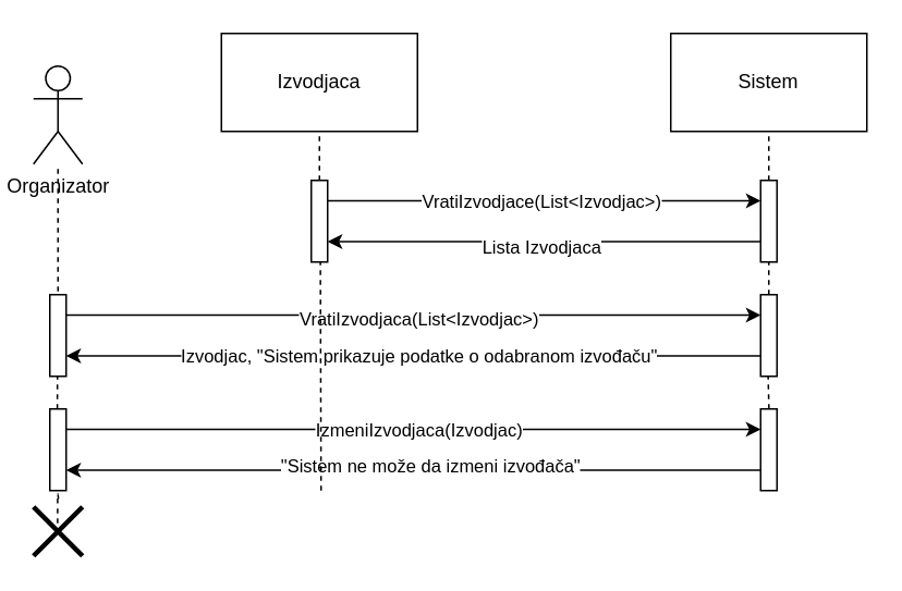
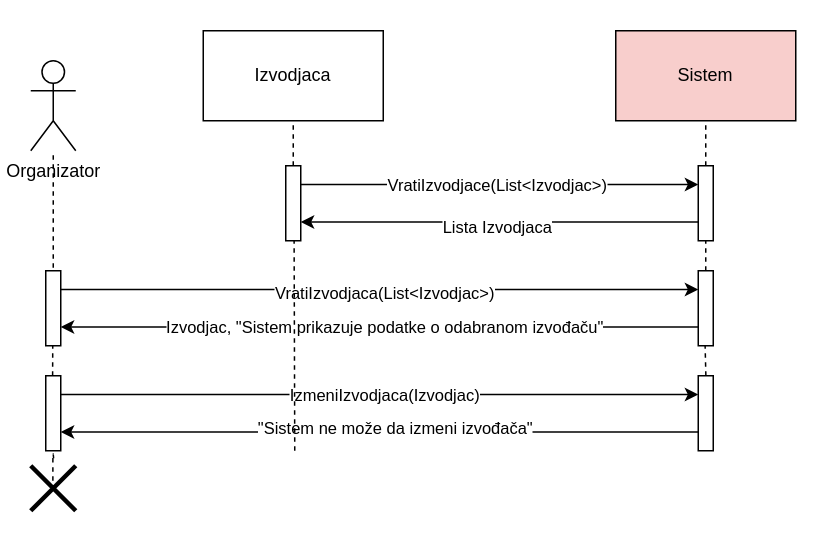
  <mxCell id="0" />
  <mxCell id="1" parent="0" />
  <mxCell id="2" value="" style="endArrow=none;dashed=1;html=1;" edge="1" parent="1" source="10"><mxGeometry width="50" height="50" relative="1" as="geometry"><mxPoint x="470" y="170" as="sourcePoint" /><mxPoint x="470" y="160" as="targetPoint" /></mxGeometry></mxCell>
  <mxCell id="3" value="Organizator" style="shape=umlActor;verticalLabelPosition=bottom;verticalAlign=top;html=1;outlineConnect=0;" vertex="1" parent="1"><mxGeometry x="20" y="40" width="30" height="60" as="geometry" /></mxCell>
  <mxCell id="4" value="" style="endArrow=none;dashed=1;html=1;" edge="1" parent="1"><mxGeometry width="50" height="50" relative="1" as="geometry"><mxPoint x="35" y="190" as="sourcePoint" /><mxPoint x="35" y="100" as="targetPoint" /></mxGeometry></mxCell>
  <mxCell id="5" style="edgeStyle=orthogonalEdgeStyle;rounded=0;orthogonalLoop=1;jettySize=auto;html=1;exitX=1;exitY=0.25;exitDx=0;exitDy=0;entryX=0;entryY=0.25;entryDx=0;entryDy=0;" edge="1" parent="1" source="7" target="10"><mxGeometry relative="1" as="geometry" /></mxCell>
  <mxCell id="6" value="VratiIzvodjaca(List&amp;lt;Izvodjac&amp;gt;)" style="edgeLabel;html=1;align=center;verticalAlign=middle;resizable=0;points=[];" vertex="1" connectable="0" parent="5"><mxGeometry x="-0.125" y="-1" relative="1" as="geometry"><mxPoint x="29" y="1" as="offset" /></mxGeometry></mxCell>
  <mxCell id="7" value="" style="rounded=0;whiteSpace=wrap;html=1;" vertex="1" parent="1"><mxGeometry x="30" y="180" width="10" height="50" as="geometry" /></mxCell>
  <mxCell id="8" style="edgeStyle=orthogonalEdgeStyle;rounded=0;orthogonalLoop=1;jettySize=auto;html=1;exitX=0;exitY=0.75;exitDx=0;exitDy=0;entryX=1;entryY=0.75;entryDx=0;entryDy=0;" edge="1" parent="1" source="10" target="7"><mxGeometry relative="1" as="geometry" /></mxCell>
  <mxCell id="9" value="Izvodjac, &quot;Sistem prikazuje podatke o odabranom izvođaču&quot;" style="edgeLabel;html=1;align=center;verticalAlign=middle;resizable=0;points=[];" vertex="1" connectable="0" parent="8"><mxGeometry x="0.092" relative="1" as="geometry"><mxPoint x="22" as="offset" /></mxGeometry></mxCell>
  <mxCell id="10" value="" style="rounded=0;whiteSpace=wrap;html=1;" vertex="1" parent="1"><mxGeometry x="465" y="180" width="10" height="50" as="geometry" /></mxCell>
  <mxCell id="11" style="edgeStyle=orthogonalEdgeStyle;rounded=0;orthogonalLoop=1;jettySize=auto;html=1;exitX=1;exitY=0.25;exitDx=0;exitDy=0;entryX=0;entryY=0.25;entryDx=0;entryDy=0;" edge="1" parent="1" source="13" target="16"><mxGeometry relative="1" as="geometry" /></mxCell>
  <mxCell id="12" value="IzmeniIzvodjaca(Izvodjac)" style="edgeLabel;html=1;align=center;verticalAlign=middle;resizable=0;points=[];" vertex="1" connectable="0" parent="11"><mxGeometry x="-0.134" y="1" relative="1" as="geometry"><mxPoint x="31" y="1" as="offset" /></mxGeometry></mxCell>
  <mxCell id="13" value="" style="rounded=0;whiteSpace=wrap;html=1;" vertex="1" parent="1"><mxGeometry x="30" y="250" width="10" height="50" as="geometry" /></mxCell>
  <mxCell id="14" style="edgeStyle=orthogonalEdgeStyle;rounded=0;orthogonalLoop=1;jettySize=auto;html=1;exitX=0;exitY=0.75;exitDx=0;exitDy=0;entryX=1;entryY=0.75;entryDx=0;entryDy=0;" edge="1" parent="1" source="16" target="13"><mxGeometry relative="1" as="geometry" /></mxCell>
  <mxCell id="15" value="&quot;Sistem ne može da izmeni izvođača&quot;" style="edgeLabel;html=1;align=center;verticalAlign=middle;resizable=0;points=[];" vertex="1" connectable="0" parent="14"><mxGeometry x="-0.045" y="-3" relative="1" as="geometry"><mxPoint as="offset" /></mxGeometry></mxCell>
  <mxCell id="16" value="" style="rounded=0;whiteSpace=wrap;html=1;" vertex="1" parent="1"><mxGeometry x="465" y="250" width="10" height="50" as="geometry" /></mxCell>
  <mxCell id="17" value="" style="endArrow=none;dashed=1;html=1;" edge="1" parent="1"><mxGeometry width="50" height="50" relative="1" as="geometry"><mxPoint x="34.58" y="250" as="sourcePoint" /><mxPoint x="34.66" y="230" as="targetPoint" /></mxGeometry></mxCell>
  <mxCell id="18" value="" style="endArrow=none;dashed=1;html=1;entryX=0.5;entryY=1;entryDx=0;entryDy=0;" edge="1" parent="1"><mxGeometry width="50" height="50" relative="1" as="geometry"><mxPoint x="470.08" y="250" as="sourcePoint" /><mxPoint x="469.58" y="230" as="targetPoint" /></mxGeometry></mxCell>
- <mxCell id="19" value="Sistem" style="rounded=0;whiteSpace=wrap;html=1;" vertex="1" parent="1"><mxGeometry x="410" y="20" width="120" height="60" as="geometry" /></mxCell>
+ <mxCell id="19" value="Sistem" style="rounded=0;whiteSpace=wrap;html=1;fillColor=#f8cecc;" vertex="1" parent="1"><mxGeometry x="410" y="20" width="120" height="60" as="geometry" /></mxCell>
  <mxCell id="20" value="" style="endArrow=none;dashed=1;html=1;exitX=0.5;exitY=0;exitDx=0;exitDy=0;" edge="1" parent="1" source="21"><mxGeometry width="50" height="50" relative="1" as="geometry"><mxPoint x="195" y="90" as="sourcePoint" /><mxPoint x="195" y="80" as="targetPoint" /></mxGeometry></mxCell>
  <mxCell id="21" value="" style="rounded=0;whiteSpace=wrap;html=1;" vertex="1" parent="1"><mxGeometry x="190" y="110" width="10" height="50" as="geometry" /></mxCell>
  <mxCell id="22" value="" style="rounded=0;whiteSpace=wrap;html=1;" vertex="1" parent="1"><mxGeometry x="465" y="110" width="10" height="50" as="geometry" /></mxCell>
  <mxCell id="23" value="" style="endArrow=none;dashed=1;html=1;exitX=0.5;exitY=0;exitDx=0;exitDy=0;" edge="1" parent="1" source="22"><mxGeometry width="50" height="50" relative="1" as="geometry"><mxPoint x="550" y="100" as="sourcePoint" /><mxPoint x="470" y="80" as="targetPoint" /></mxGeometry></mxCell>
  <mxCell id="24" value="" style="endArrow=classic;html=1;exitX=1;exitY=0.25;exitDx=0;exitDy=0;entryX=0;entryY=0.25;entryDx=0;entryDy=0;" edge="1" parent="1" source="21" target="22"><mxGeometry width="50" height="50" relative="1" as="geometry"><mxPoint x="230" y="140" as="sourcePoint" /><mxPoint x="280" y="90" as="targetPoint" /></mxGeometry></mxCell>
  <mxCell id="25" value="VratiIzvodjace(List&amp;lt;Izvodjac&amp;gt;)" style="edgeLabel;html=1;align=center;verticalAlign=middle;resizable=0;points=[];" vertex="1" connectable="0" parent="24"><mxGeometry x="0.087" relative="1" as="geometry"><mxPoint x="-14" as="offset" /></mxGeometry></mxCell>
  <mxCell id="26" value="" style="endArrow=classic;html=1;exitX=0;exitY=0.75;exitDx=0;exitDy=0;entryX=1;entryY=0.75;entryDx=0;entryDy=0;" edge="1" parent="1" source="22" target="21"><mxGeometry width="50" height="50" relative="1" as="geometry"><mxPoint x="360" y="180" as="sourcePoint" /><mxPoint x="410" y="130" as="targetPoint" /><Array as="points" /></mxGeometry></mxCell>
  <mxCell id="27" value="Lista Izvodjaca" style="edgeLabel;html=1;align=center;verticalAlign=middle;resizable=0;points=[];" vertex="1" connectable="0" parent="26"><mxGeometry x="0.245" y="3" relative="1" as="geometry"><mxPoint x="30" y="-0.5" as="offset" /></mxGeometry></mxCell>
  <mxCell id="28" value="Izvodjaca" style="rounded=0;whiteSpace=wrap;html=1;" vertex="1" parent="1"><mxGeometry x="135" y="20" width="120" height="60" as="geometry" /></mxCell>
  <mxCell id="29" value="" style="endArrow=none;dashed=1;html=1;" edge="1" parent="1"><mxGeometry width="50" height="50" relative="1" as="geometry"><mxPoint x="196" y="300" as="sourcePoint" /><mxPoint x="195.58" y="160" as="targetPoint" /></mxGeometry></mxCell>
  <mxCell id="30" value="" style="shape=umlDestroy;whiteSpace=wrap;html=1;strokeWidth=3;" vertex="1" parent="1"><mxGeometry x="20" y="310" width="30" height="30" as="geometry" /></mxCell>
  <mxCell id="31" value="" style="endArrow=none;dashed=1;html=1;" edge="1" parent="1"><mxGeometry width="50" height="50" relative="1" as="geometry"><mxPoint x="35.25" y="305" as="sourcePoint" /><mxPoint x="34.75" y="325" as="targetPoint" /><Array as="points"><mxPoint x="34.75" y="300" /></Array></mxGeometry></mxCell>
